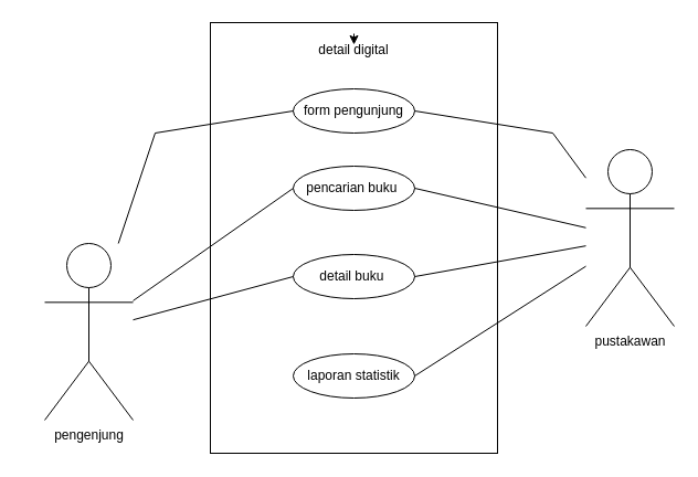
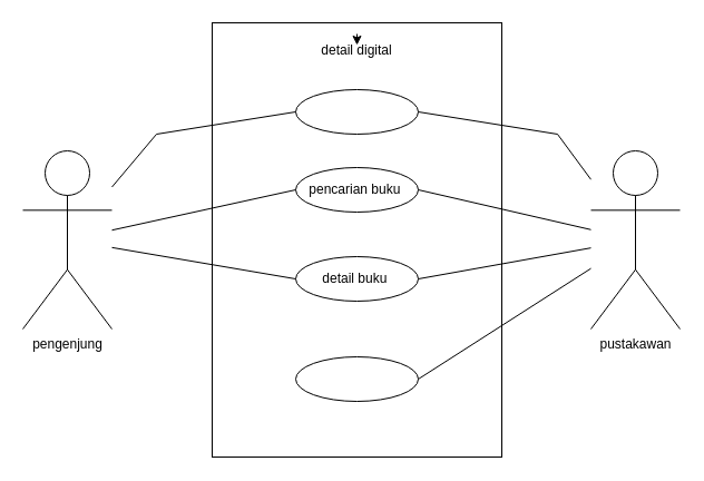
  <mxCell id="0" />
  <mxCell id="1" parent="0" />
  <mxCell id="2" value="" style="rounded=0;whiteSpace=wrap;html=1;" vertex="1" parent="1"><mxGeometry x="190" y="20" width="260" height="390" as="geometry" /></mxCell>
  <mxCell id="3" value="detail digital" style="text;html=1;strokeColor=none;fillColor=none;align=center;verticalAlign=middle;whiteSpace=wrap;rounded=0;" vertex="1" parent="1"><mxGeometry x="255" y="30" width="130" height="30" as="geometry" /></mxCell>
  <mxCell id="4" style="edgeStyle=orthogonalEdgeStyle;rounded=0;orthogonalLoop=1;jettySize=auto;html=1;exitX=0.5;exitY=0;exitDx=0;exitDy=0;entryX=0.5;entryY=0.333;entryDx=0;entryDy=0;entryPerimeter=0;" edge="1" parent="1" source="3" target="3"><mxGeometry relative="1" as="geometry" /></mxCell>
  <mxCell id="5" value="" style="ellipse;whiteSpace=wrap;html=1;" vertex="1" parent="1"><mxGeometry x="265" y="80" width="110" height="40" as="geometry" /></mxCell>
  <mxCell id="6" value="" style="ellipse;whiteSpace=wrap;html=1;" vertex="1" parent="1"><mxGeometry x="265" y="150" width="110" height="40" as="geometry" /></mxCell>
  <mxCell id="7" value="" style="ellipse;whiteSpace=wrap;html=1;" vertex="1" parent="1"><mxGeometry x="265" y="230" width="110" height="40" as="geometry" /></mxCell>
  <mxCell id="8" value="" style="ellipse;whiteSpace=wrap;html=1;" vertex="1" parent="1"><mxGeometry x="265" y="320" width="110" height="40" as="geometry" /></mxCell>
- <mxCell id="9" value="pengenjung&lt;br&gt;" style="shape=umlActor;verticalLabelPosition=bottom;verticalAlign=top;html=1;outlineConnect=0;" vertex="1" parent="1"><mxGeometry x="40" y="220" width="80" height="160" as="geometry" /></mxCell>
+ <mxCell id="9" value="pengenjung&lt;br&gt;" style="shape=umlActor;verticalLabelPosition=bottom;verticalAlign=top;html=1;outlineConnect=0;" vertex="1" parent="1"><mxGeometry x="20" y="135" width="80" height="160" as="geometry" /></mxCell>
  <mxCell id="10" value="pustakawan" style="shape=umlActor;verticalLabelPosition=bottom;verticalAlign=top;html=1;outlineConnect=0;" vertex="1" parent="1"><mxGeometry x="530" y="135" width="80" height="160" as="geometry" /></mxCell>
  <mxCell id="11" value="" style="endArrow=none;html=1;rounded=0;entryX=0;entryY=0.5;entryDx=0;entryDy=0;" edge="1" parent="1" source="9" target="5"><mxGeometry width="50" height="50" relative="1" as="geometry"><mxPoint x="100" y="230" as="sourcePoint" /><mxPoint x="150" y="180" as="targetPoint" /><Array as="points"><mxPoint x="140" y="120" /></Array></mxGeometry></mxCell>
  <mxCell id="12" value="" style="endArrow=none;html=1;rounded=0;exitX=1;exitY=0.5;exitDx=0;exitDy=0;" edge="1" parent="1" source="5" target="10"><mxGeometry width="50" height="50" relative="1" as="geometry"><mxPoint x="460" y="128" as="sourcePoint" /><mxPoint x="520" y="160" as="targetPoint" /><Array as="points"><mxPoint x="500" y="120" /></Array></mxGeometry></mxCell>
  <mxCell id="13" value="" style="endArrow=none;html=1;rounded=0;entryX=0;entryY=0.5;entryDx=0;entryDy=0;" edge="1" parent="1" source="9" target="6"><mxGeometry width="50" height="50" relative="1" as="geometry"><mxPoint x="120" y="240" as="sourcePoint" /><mxPoint x="370" y="180" as="targetPoint" /></mxGeometry></mxCell>
  <mxCell id="14" value="" style="endArrow=none;html=1;rounded=0;entryX=1;entryY=0.5;entryDx=0;entryDy=0;" edge="1" parent="1" source="10" target="6"><mxGeometry width="50" height="50" relative="1" as="geometry"><mxPoint x="520" y="230" as="sourcePoint" /><mxPoint x="275" y="180" as="targetPoint" /></mxGeometry></mxCell>
  <mxCell id="15" value="" style="endArrow=none;html=1;rounded=0;entryX=0;entryY=0.5;entryDx=0;entryDy=0;" edge="1" parent="1" source="9" target="7"><mxGeometry width="50" height="50" relative="1" as="geometry"><mxPoint x="120" y="250" as="sourcePoint" /><mxPoint x="370" y="180" as="targetPoint" /></mxGeometry></mxCell>
  <mxCell id="16" value="" style="endArrow=none;html=1;rounded=0;exitX=1;exitY=0.5;exitDx=0;exitDy=0;" edge="1" parent="1" source="7" target="10"><mxGeometry width="50" height="50" relative="1" as="geometry"><mxPoint x="320" y="230" as="sourcePoint" /><mxPoint x="370" y="180" as="targetPoint" /></mxGeometry></mxCell>
  <mxCell id="17" value="" style="endArrow=none;html=1;rounded=0;exitX=1;exitY=0.5;exitDx=0;exitDy=0;" edge="1" parent="1" source="8" target="10"><mxGeometry width="50" height="50" relative="1" as="geometry"><mxPoint x="320" y="230" as="sourcePoint" /><mxPoint x="370" y="180" as="targetPoint" /></mxGeometry></mxCell>
- <mxCell id="18" value="form pengunjung" style="text;html=1;strokeColor=none;fillColor=none;align=center;verticalAlign=middle;whiteSpace=wrap;rounded=0;" vertex="1" parent="1"><mxGeometry x="270" y="85" width="100" height="30" as="geometry" /></mxCell>
  <mxCell id="19" value="pencarian buku&amp;nbsp;" style="text;html=1;strokeColor=none;fillColor=none;align=center;verticalAlign=middle;whiteSpace=wrap;rounded=0;" vertex="1" parent="1"><mxGeometry x="275" y="155" width="90" height="30" as="geometry" /></mxCell>
  <mxCell id="20" value="detail buku&amp;nbsp;" style="text;html=1;strokeColor=none;fillColor=none;align=center;verticalAlign=middle;whiteSpace=wrap;rounded=0;" vertex="1" parent="1"><mxGeometry x="280" y="235" width="80" height="30" as="geometry" /></mxCell>
- <mxCell id="21" value="laporan statistik" style="text;html=1;strokeColor=none;fillColor=none;align=center;verticalAlign=middle;whiteSpace=wrap;rounded=0;" vertex="1" parent="1"><mxGeometry x="270" y="325" width="100" height="30" as="geometry" /></mxCell>
